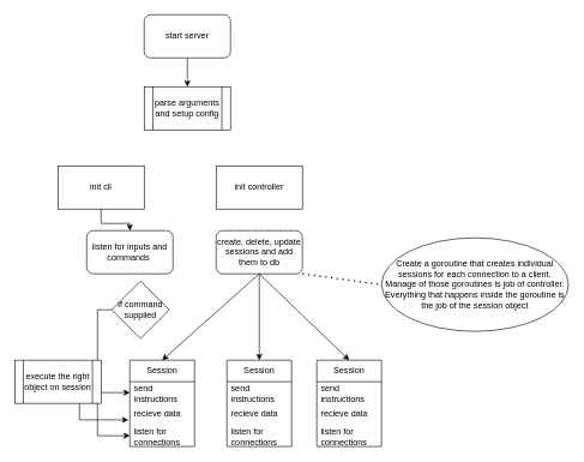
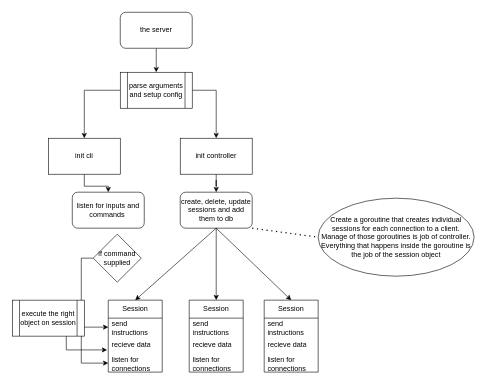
  <mxCell id="0" />
  <mxCell id="1" parent="0" />
  <mxCell id="2" value="" style="edgeStyle=orthogonalEdgeStyle;rounded=0;orthogonalLoop=1;jettySize=auto;html=1;" edge="1" parent="1" source="3" target="26"><mxGeometry relative="1" as="geometry" /></mxCell>
- <mxCell id="3" value="start server" style="rounded=1;whiteSpace=wrap;html=1;" vertex="1" parent="1"><mxGeometry x="200" y="20" width="120" height="60" as="geometry" /></mxCell>
+ <mxCell id="3" value="the server" style="rounded=1;whiteSpace=wrap;html=1;" vertex="1" parent="1"><mxGeometry x="200" y="20" width="120" height="60" as="geometry" /></mxCell>
  <mxCell id="4" value="" style="edgeStyle=orthogonalEdgeStyle;rounded=0;orthogonalLoop=1;jettySize=auto;html=1;" edge="1" parent="1" source="5" target="27"><mxGeometry relative="1" as="geometry" /></mxCell>
  <mxCell id="5" value="init cli" style="rounded=0;whiteSpace=wrap;html=1;" vertex="1" parent="1"><mxGeometry x="80" y="230" width="120" height="60" as="geometry" /></mxCell>
+ <mxCell id="6" value="" style="edgeStyle=orthogonalEdgeStyle;rounded=0;orthogonalLoop=1;jettySize=auto;html=1;" edge="1" parent="1" source="7" target="8"><mxGeometry relative="1" as="geometry" /></mxCell>
  <mxCell id="7" value="init controller" style="rounded=0;whiteSpace=wrap;html=1;" vertex="1" parent="1"><mxGeometry x="300" y="230" width="120" height="60" as="geometry" /></mxCell>
  <mxCell id="8" value="create, delete, update sessions and add them to db" style="rounded=1;whiteSpace=wrap;html=1;" vertex="1" parent="1"><mxGeometry x="300" y="320" width="120" height="60" as="geometry" /></mxCell>
  <mxCell id="9" value="Session" style="swimlane;fontStyle=0;childLayout=stackLayout;horizontal=1;startSize=30;horizontalStack=0;resizeParent=1;resizeParentMax=0;resizeLast=0;collapsible=1;marginBottom=0;whiteSpace=wrap;html=1;" vertex="1" parent="1"><mxGeometry x="440" y="500" width="90" height="120" as="geometry"><mxRectangle x="640" y="260" width="80" height="30" as="alternateBounds" /></mxGeometry></mxCell>
  <mxCell id="10" value="send instructions" style="text;strokeColor=none;fillColor=none;align=left;verticalAlign=middle;spacingLeft=4;spacingRight=4;overflow=hidden;points=[[0,0.5],[1,0.5]];portConstraint=eastwest;rotatable=0;whiteSpace=wrap;html=1;" vertex="1" parent="9"><mxGeometry y="30" width="90" height="30" as="geometry" /></mxCell>
  <mxCell id="11" value="recieve data" style="text;strokeColor=none;fillColor=none;align=left;verticalAlign=middle;spacingLeft=4;spacingRight=4;overflow=hidden;points=[[0,0.5],[1,0.5]];portConstraint=eastwest;rotatable=0;whiteSpace=wrap;html=1;" vertex="1" parent="9"><mxGeometry y="60" width="90" height="30" as="geometry" /></mxCell>
  <mxCell id="12" value="listen for connections" style="text;strokeColor=none;fillColor=none;align=left;verticalAlign=middle;spacingLeft=4;spacingRight=4;overflow=hidden;points=[[0,0.5],[1,0.5]];portConstraint=eastwest;rotatable=0;whiteSpace=wrap;html=1;" vertex="1" parent="9"><mxGeometry y="90" width="90" height="30" as="geometry" /></mxCell>
  <mxCell id="13" value="" style="endArrow=classic;html=1;rounded=0;exitX=0.5;exitY=1;exitDx=0;exitDy=0;entryX=0.5;entryY=0;entryDx=0;entryDy=0;" edge="1" parent="1" source="8" target="9"><mxGeometry width="50" height="50" relative="1" as="geometry"><mxPoint x="420" y="500" as="sourcePoint" /><mxPoint x="470" y="450" as="targetPoint" /></mxGeometry></mxCell>
  <mxCell id="14" value="Session" style="swimlane;fontStyle=0;childLayout=stackLayout;horizontal=1;startSize=30;horizontalStack=0;resizeParent=1;resizeParentMax=0;resizeLast=0;collapsible=1;marginBottom=0;whiteSpace=wrap;html=1;" vertex="1" parent="1"><mxGeometry x="180" y="500" width="90" height="120" as="geometry"><mxRectangle x="640" y="260" width="80" height="30" as="alternateBounds" /></mxGeometry></mxCell>
  <mxCell id="15" value="send instructions" style="text;strokeColor=none;fillColor=none;align=left;verticalAlign=middle;spacingLeft=4;spacingRight=4;overflow=hidden;points=[[0,0.5],[1,0.5]];portConstraint=eastwest;rotatable=0;whiteSpace=wrap;html=1;" vertex="1" parent="14"><mxGeometry y="30" width="90" height="30" as="geometry" /></mxCell>
  <mxCell id="16" value="recieve data" style="text;strokeColor=none;fillColor=none;align=left;verticalAlign=middle;spacingLeft=4;spacingRight=4;overflow=hidden;points=[[0,0.5],[1,0.5]];portConstraint=eastwest;rotatable=0;whiteSpace=wrap;html=1;" vertex="1" parent="14"><mxGeometry y="60" width="90" height="30" as="geometry" /></mxCell>
  <mxCell id="17" value="listen for connections" style="text;strokeColor=none;fillColor=none;align=left;verticalAlign=middle;spacingLeft=4;spacingRight=4;overflow=hidden;points=[[0,0.5],[1,0.5]];portConstraint=eastwest;rotatable=0;whiteSpace=wrap;html=1;" vertex="1" parent="14"><mxGeometry y="90" width="90" height="30" as="geometry" /></mxCell>
  <mxCell id="18" value="Session" style="swimlane;fontStyle=0;childLayout=stackLayout;horizontal=1;startSize=30;horizontalStack=0;resizeParent=1;resizeParentMax=0;resizeLast=0;collapsible=1;marginBottom=0;whiteSpace=wrap;html=1;" vertex="1" parent="1"><mxGeometry x="315" y="500" width="90" height="120" as="geometry"><mxRectangle x="640" y="260" width="80" height="30" as="alternateBounds" /></mxGeometry></mxCell>
  <mxCell id="19" value="send instructions" style="text;strokeColor=none;fillColor=none;align=left;verticalAlign=middle;spacingLeft=4;spacingRight=4;overflow=hidden;points=[[0,0.5],[1,0.5]];portConstraint=eastwest;rotatable=0;whiteSpace=wrap;html=1;" vertex="1" parent="18"><mxGeometry y="30" width="90" height="30" as="geometry" /></mxCell>
  <mxCell id="20" value="recieve data" style="text;strokeColor=none;fillColor=none;align=left;verticalAlign=middle;spacingLeft=4;spacingRight=4;overflow=hidden;points=[[0,0.5],[1,0.5]];portConstraint=eastwest;rotatable=0;whiteSpace=wrap;html=1;" vertex="1" parent="18"><mxGeometry y="60" width="90" height="30" as="geometry" /></mxCell>
  <mxCell id="21" value="listen for connections" style="text;strokeColor=none;fillColor=none;align=left;verticalAlign=middle;spacingLeft=4;spacingRight=4;overflow=hidden;points=[[0,0.5],[1,0.5]];portConstraint=eastwest;rotatable=0;whiteSpace=wrap;html=1;" vertex="1" parent="18"><mxGeometry y="90" width="90" height="30" as="geometry" /></mxCell>
  <mxCell id="22" value="" style="endArrow=classic;html=1;rounded=0;exitX=0.5;exitY=1;exitDx=0;exitDy=0;entryX=0.5;entryY=0;entryDx=0;entryDy=0;" edge="1" parent="1" source="8" target="18"><mxGeometry width="50" height="50" relative="1" as="geometry"><mxPoint x="330" y="470" as="sourcePoint" /><mxPoint x="380" y="420" as="targetPoint" /></mxGeometry></mxCell>
  <mxCell id="23" value="" style="endArrow=classic;html=1;rounded=0;entryX=0.5;entryY=0;entryDx=0;entryDy=0;exitX=0.5;exitY=1;exitDx=0;exitDy=0;" edge="1" parent="1" source="8" target="14"><mxGeometry width="50" height="50" relative="1" as="geometry"><mxPoint x="200" y="450" as="sourcePoint" /><mxPoint x="250" y="400" as="targetPoint" /></mxGeometry></mxCell>
+ <mxCell id="24" style="edgeStyle=orthogonalEdgeStyle;rounded=0;orthogonalLoop=1;jettySize=auto;html=1;exitX=0;exitY=0.5;exitDx=0;exitDy=0;entryX=0.5;entryY=0;entryDx=0;entryDy=0;" edge="1" parent="1" source="26" target="5"><mxGeometry relative="1" as="geometry" /></mxCell>
+ <mxCell id="25" style="edgeStyle=orthogonalEdgeStyle;rounded=0;orthogonalLoop=1;jettySize=auto;html=1;exitX=1;exitY=0.5;exitDx=0;exitDy=0;" edge="1" parent="1" source="26" target="7"><mxGeometry relative="1" as="geometry" /></mxCell>
  <mxCell id="26" value="parse arguments and setup config" style="shape=process;whiteSpace=wrap;html=1;backgroundOutline=1;" vertex="1" parent="1"><mxGeometry x="200" y="120" width="120" height="60" as="geometry" /></mxCell>
  <mxCell id="27" value="listen for inputs and commands&amp;nbsp;" style="rounded=1;whiteSpace=wrap;html=1;" vertex="1" parent="1"><mxGeometry x="120" y="320" width="120" height="60" as="geometry" /></mxCell>
  <mxCell id="28" value="Create a goroutine that creates individual sessions for each connection to a client. Manage of those goroutines is job of controller. Everything that happens inside the goroutine is the job of the session object" style="ellipse;whiteSpace=wrap;html=1;" vertex="1" parent="1"><mxGeometry x="530" y="330" width="260" height="130" as="geometry" /></mxCell>
  <mxCell id="29" value="" style="endArrow=none;dashed=1;html=1;dashPattern=1 3;strokeWidth=2;rounded=0;entryX=0;entryY=0.5;entryDx=0;entryDy=0;exitX=1;exitY=1;exitDx=0;exitDy=0;" edge="1" parent="1" source="8" target="28"><mxGeometry width="50" height="50" relative="1" as="geometry"><mxPoint x="460" y="390" as="sourcePoint" /><mxPoint x="510" y="340" as="targetPoint" /></mxGeometry></mxCell>
  <mxCell id="30" style="edgeStyle=orthogonalEdgeStyle;rounded=0;orthogonalLoop=1;jettySize=auto;html=1;exitX=0;exitY=0.5;exitDx=0;exitDy=0;" edge="1" parent="1" source="31" target="17"><mxGeometry relative="1" as="geometry" /></mxCell>
  <mxCell id="31" value="if command supplied" style="rhombus;whiteSpace=wrap;html=1;" vertex="1" parent="1"><mxGeometry x="155" y="390" width="80" height="80" as="geometry" /></mxCell>
  <mxCell id="32" style="edgeStyle=orthogonalEdgeStyle;rounded=0;orthogonalLoop=1;jettySize=auto;html=1;exitX=0.75;exitY=1;exitDx=0;exitDy=0;entryX=-0.022;entryY=0.767;entryDx=0;entryDy=0;entryPerimeter=0;" edge="1" parent="1" source="34" target="16"><mxGeometry relative="1" as="geometry" /></mxCell>
  <mxCell id="33" style="edgeStyle=orthogonalEdgeStyle;rounded=0;orthogonalLoop=1;jettySize=auto;html=1;exitX=1;exitY=0.75;exitDx=0;exitDy=0;entryX=0;entryY=0.5;entryDx=0;entryDy=0;" edge="1" parent="1" source="34" target="15"><mxGeometry relative="1" as="geometry" /></mxCell>
  <mxCell id="34" value="execute the right object on session" style="shape=process;whiteSpace=wrap;html=1;backgroundOutline=1;" vertex="1" parent="1"><mxGeometry x="20" y="500" width="120" height="60" as="geometry" /></mxCell>
